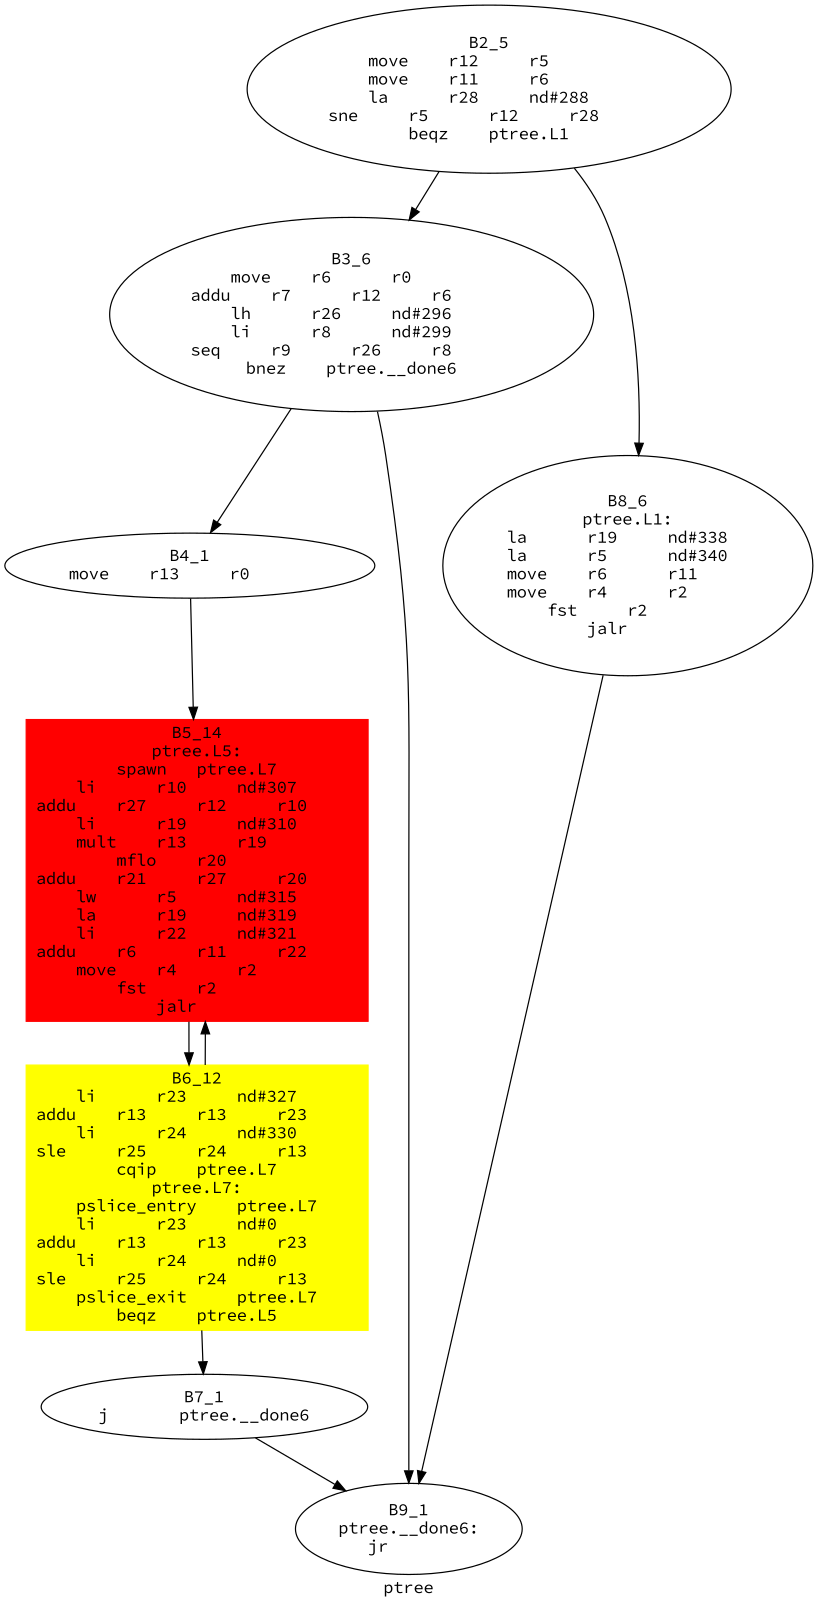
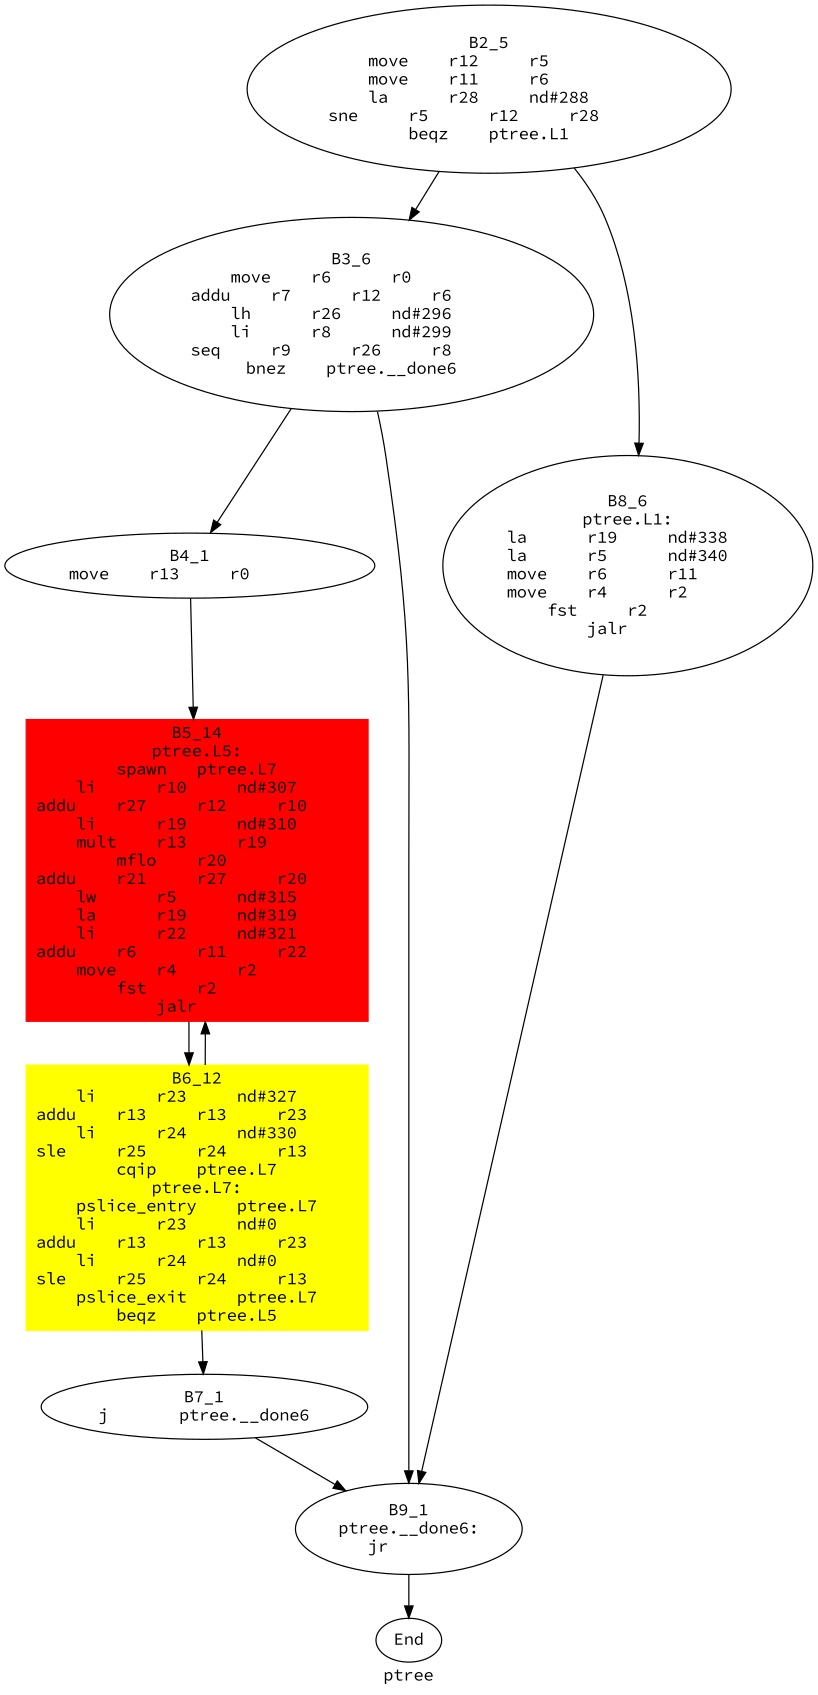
  digraph {
    color=purple
    fontname="Source Code Pro"
    label=ptree
    style=dashed
    node [fontname="Source Code Pro"]
    edge [fontname="Source Code Pro"]
    n1 [label="B2_5\nmove	r12	r5	\nmove	r11	r6	\nla	r28	nd#288	\nsne	r5	r12	r28	\nbeqz	ptree.L1\n"]
    n2 [label="B3_6\nmove	r6	r0	\naddu	r7	r12	r6	\nlh	r26	nd#296	\nli	r8	nd#299	\nseq	r9	r26	r8	\nbnez	ptree.__done6\n"]
    n3 [label="B8_6\nptree.L1:\nla	r19	nd#338	\nla	r5	nd#340	\nmove	r6	r11	\nmove	r4	r2	\nfst	r2	\njalr	\n"]
    n4 [label="B4_1\nmove	r13	r0	\n"]
    n5 [label="B9_1\nptree.__done6:\njr	\n"]
+   n6 [label=End]
    n7 [color=red label="B5_14\nptree.L5:\nspawn	ptree.L7\nli	r10	nd#307	\naddu	r27	r12	r10	\nli	r19	nd#310	\nmult	r13	r19	\nmflo	r20	\naddu	r21	r27	r20	\nlw	r5	nd#315	\nla	r19	nd#319	\nli	r22	nd#321	\naddu	r6	r11	r22	\nmove	r4	r2	\nfst	r2	\njalr	\n" shape=box style=filled]
    n8 [color=yellow label="B6_12\nli	r23	nd#327	\naddu	r13	r13	r23	\nli	r24	nd#330	\nsle	r25	r24	r13	\ncqip	ptree.L7\nptree.L7:\npslice_entry	ptree.L7\nli	r23	nd#0	\naddu	r13	r13	r23	\nli	r24	nd#0	\nsle	r25	r24	r13	\npslice_exit	ptree.L7\nbeqz	ptree.L5\n" shape=polygon style=filled]
    n9 [label="B7_1\nj	ptree.__done6\n"]
    n1 -> n2
    n1 -> n3
    n2 -> n4
    n2 -> n5
    n3 -> n5
    n4 -> n7
+   n5 -> n6
    n7 -> n8
    n8 -> n7
    n8 -> n9
    n9 -> n5
  }
